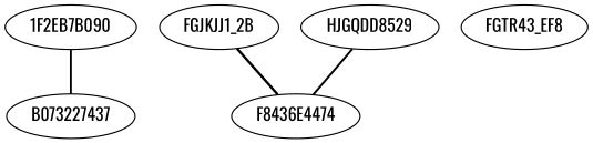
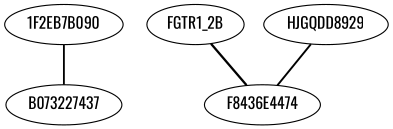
  strict graph {
    fontname=Oswald
    node [fontname=Oswald]
    edge [fontname=Oswald]
    n1 [label="1F2EB7B090"]
    n2 [label=B073227437]
-   n3 [label=FGJKJJ1_2B]
+   n3 [label=FGTR1_2B]
    n4 [label=F8436E4474]
-   n5 [label=HJGQDD8529]
-   n6 [label=FGTR43_EF8]
+   n5 [label=HJGQDD8929]
    n1 -- n2 [penwidth=1.6363636363636371]
    n3 -- n4 [penwidth=2.0588235294117654]
    n5 -- n4 [penwidth=1.714285714285714]
  }
